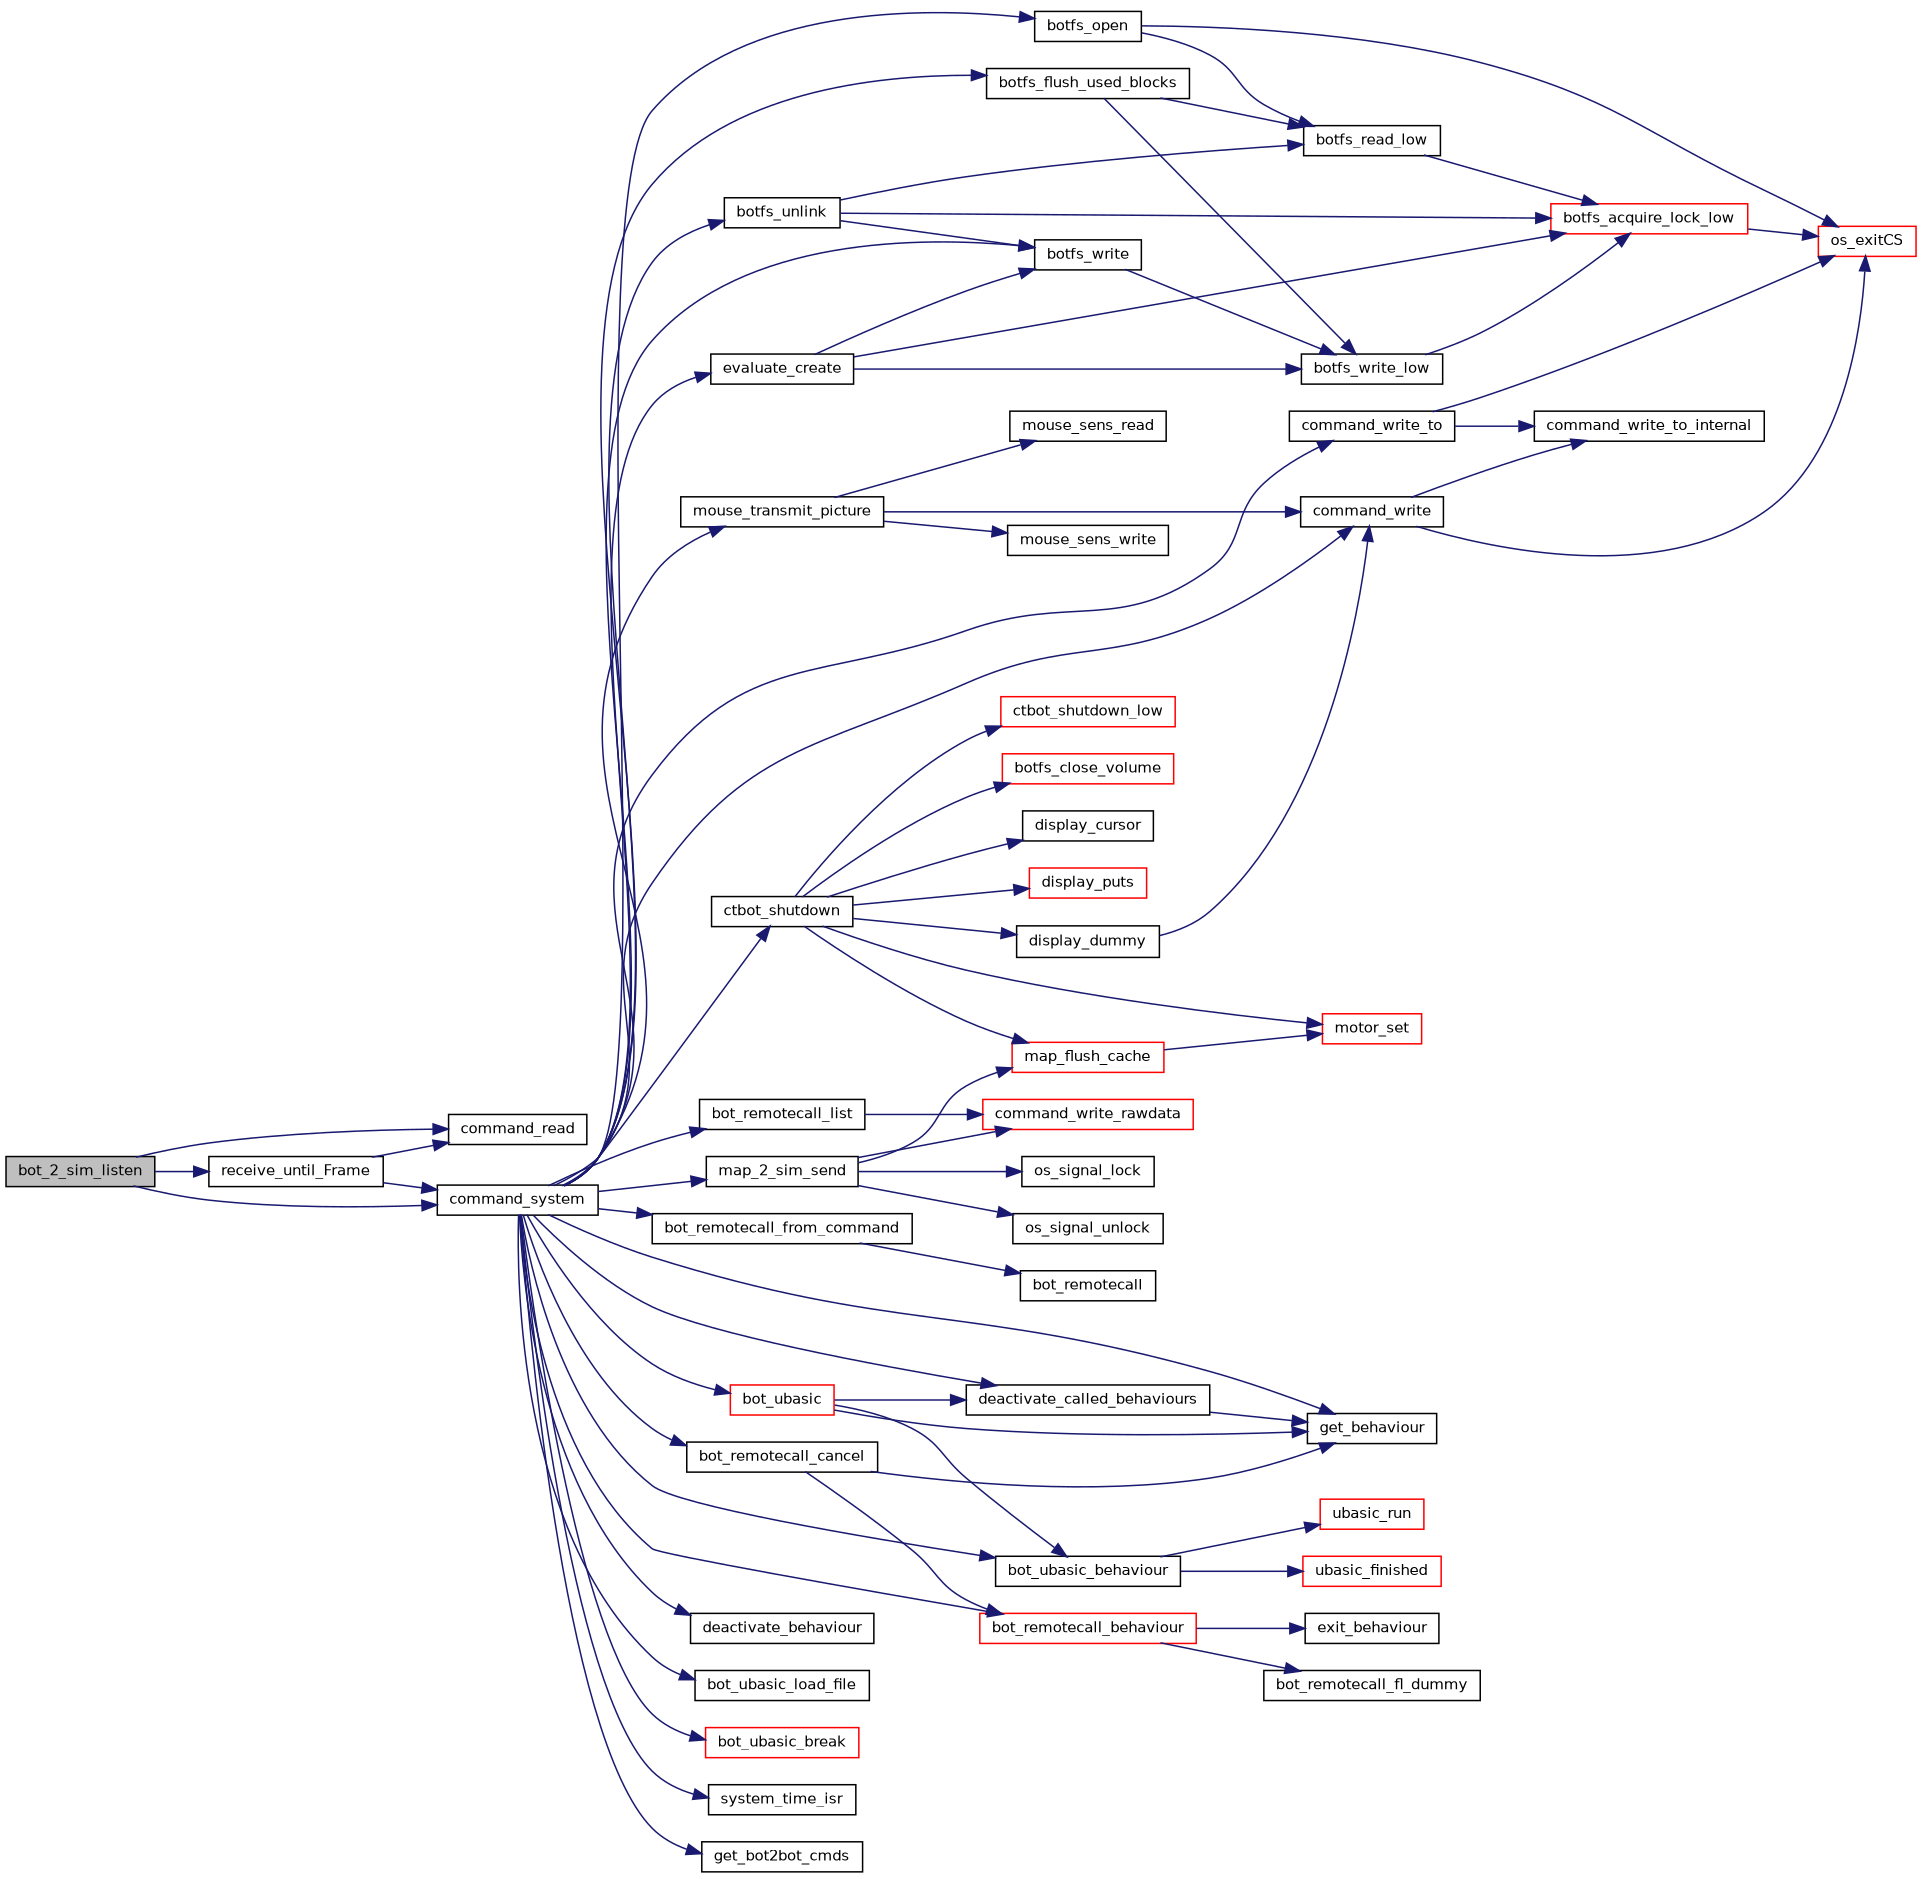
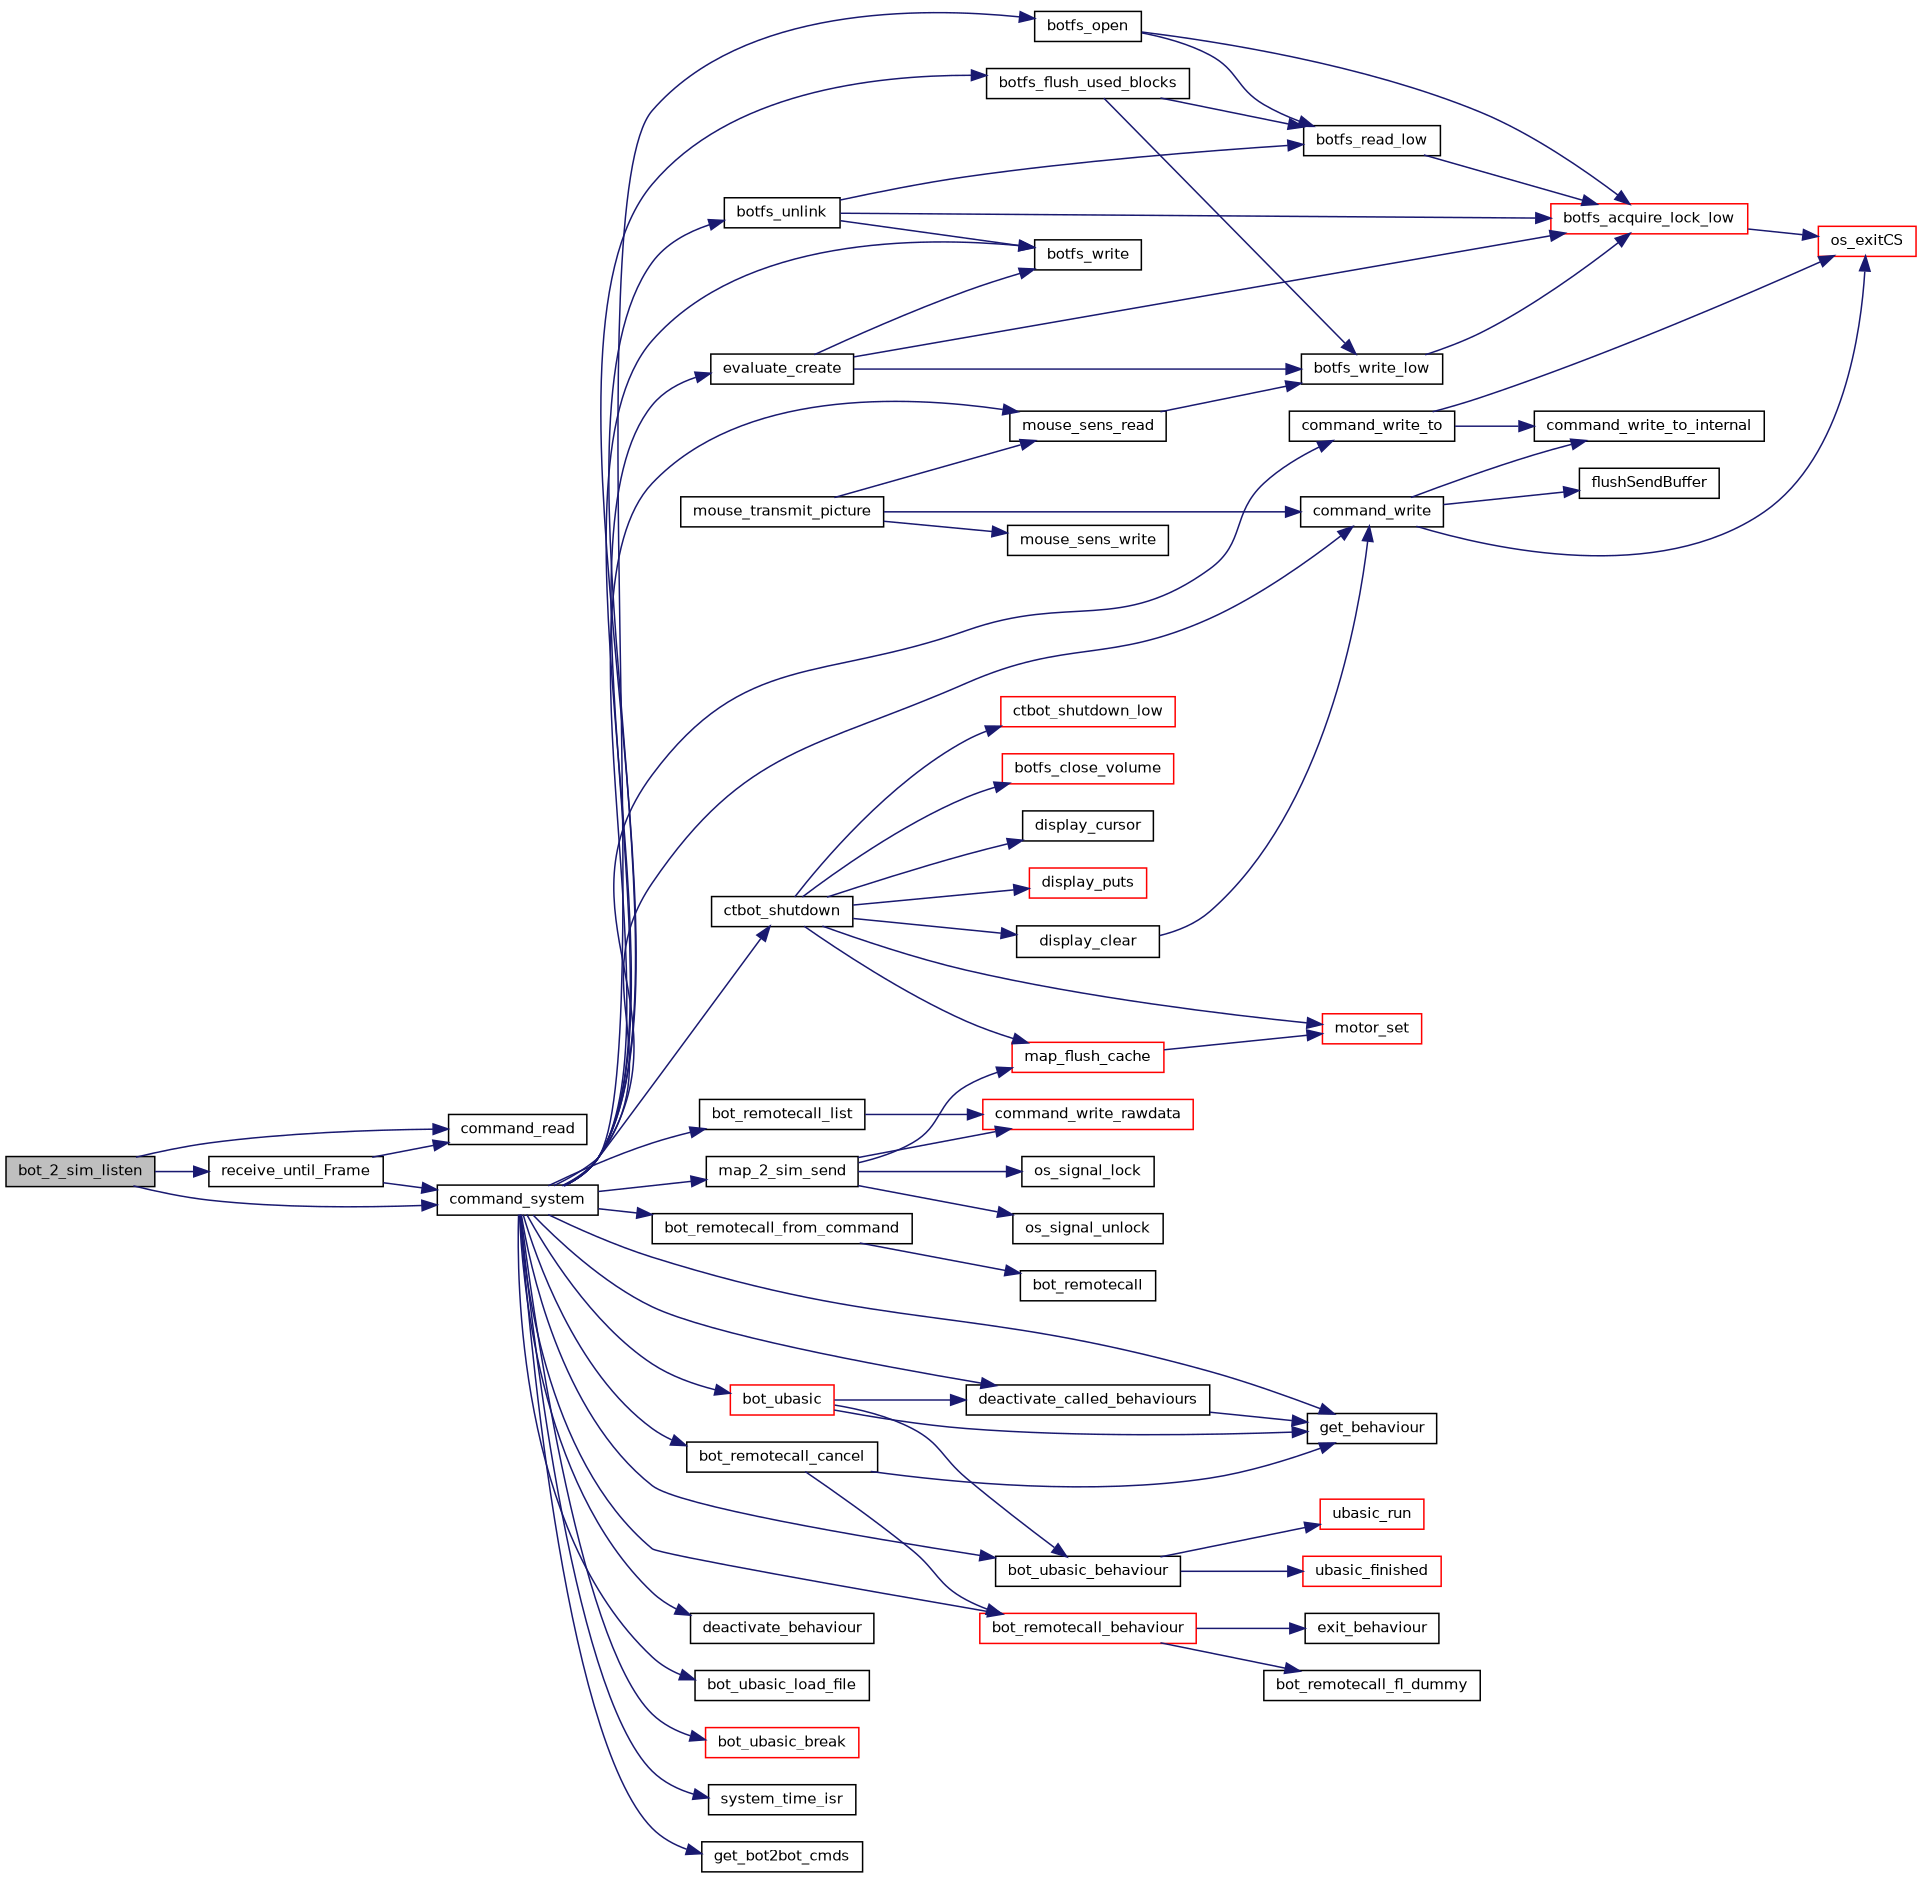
  digraph {
    fontname="DejaVu Sans"
    rankdir=LR
    node [color=black fillcolor=white fontname="DejaVu Sans" fontsize=10 shape=record style=filled]
    edge [color=midnightblue fontname="DejaVu Sans" fontsize=10 labelfontname=Helvetica labelfontsize=10 style=solid]
    n1 [fillcolor=grey75 fontcolor=black height=0.2 label=bot_2_sim_listen width=0.4]
    n2 [height=0.2 label=command_read width=0.4]
    n3 [height=0.2 label=command_system width=0.4]
    n4 [height=0.2 label=receive_until_Frame width=0.4]
    n5 [height=0.2 label=command_write width=0.4]
    n6 [height=0.2 label=command_write_to width=0.4]
    n7 [height=0.2 label=mouse_transmit_picture width=0.4]
    n8 [height=0.2 label=bot_remotecall_list width=0.4]
    n9 [height=0.2 label=bot_remotecall_from_command width=0.4]
    n10 [height=0.2 label=bot_remotecall_cancel width=0.4]
    n11 [height=0.2 label=get_behaviour width=0.4]
    n12 [color=red height=0.2 label=bot_remotecall_behaviour width=0.4]
    n13 [height=0.2 label=deactivate_called_behaviours width=0.4]
    n14 [height=0.2 label=map_2_sim_send width=0.4]
    n15 [height=0.2 label=ctbot_shutdown width=0.4]
    n16 [height=0.2 label=botfs_unlink width=0.4]
    n17 [height=0.2 label=botfs_write width=0.4]
    n18 [height=0.2 label=evaluate_create width=0.4]
    n19 [height=0.2 label=botfs_open width=0.4]
    n20 [height=0.2 label=bot_ubasic_behaviour width=0.4]
    n21 [height=0.2 label=deactivate_behaviour width=0.4]
    n22 [height=0.2 label=bot_ubasic_load_file width=0.4]
    n23 [height=0.2 label=botfs_flush_used_blocks width=0.4]
    n24 [color=red height=0.2 label=bot_ubasic width=0.4]
    n25 [color=red height=0.2 label=bot_ubasic_break width=0.4]
    n26 [height=0.2 label=system_time_isr width=0.4]
    n27 [height=0.2 label=get_bot2bot_cmds width=0.4]
    n28 [height=0.2 label=command_write_to_internal width=0.4]
+   n29 [height=0.2 label=flushSendBuffer width=0.4]
    n30 [color=red height=0.2 label=os_exitCS width=0.4]
    n31 [height=0.2 label=mouse_sens_write width=0.4]
    n32 [height=0.2 label=mouse_sens_read width=0.4]
    n33 [color=red height=0.2 label=command_write_rawdata width=0.4]
    n34 [height=0.2 label=bot_remotecall width=0.4]
    n35 [height=0.2 label=exit_behaviour width=0.4]
    n36 [height=0.2 label=bot_remotecall_fl_dummy width=0.4]
    n37 [color=red height=0.2 label=map_flush_cache width=0.4]
    n38 [height=0.2 label=os_signal_lock width=0.4]
    n39 [height=0.2 label=os_signal_unlock width=0.4]
    n40 [color=red height=0.2 label=motor_set width=0.4]
    n41 [color=red height=0.2 label=botfs_close_volume width=0.4]
-   n42 [height=0.2 label=display_dummy width=0.4]
+   n42 [height=0.2 label=display_clear width=0.4]
    n43 [height=0.2 label=display_cursor width=0.4]
    n44 [color=red height=0.2 label=display_puts width=0.4]
    n45 [color=red height=0.2 label=ctbot_shutdown_low width=0.4]
    n46 [color=red height=0.2 label=botfs_acquire_lock_low width=0.4]
    n47 [height=0.2 label=botfs_read_low width=0.4]
    n48 [height=0.2 label=botfs_write_low width=0.4]
    n49 [color=red height=0.2 label=ubasic_run width=0.4]
    n50 [color=red height=0.2 label=ubasic_finished width=0.4]
    n1 -> n2
    n1 -> n3
    n1 -> n4
    n3 -> n5
    n3 -> n6
-   n3 -> n7
+   n3 -> n32
    n3 -> n8
    n3 -> n9
    n3 -> n10
    n3 -> n11
    n3 -> n12
    n3 -> n13
    n3 -> n14
    n3 -> n15
    n3 -> n16
    n3 -> n17
    n3 -> n18
    n3 -> n19
    n3 -> n20
    n3 -> n21
    n3 -> n22
    n3 -> n23
    n3 -> n24
    n3 -> n25
    n3 -> n26
    n3 -> n27
    n4 -> n2
    n4 -> n3
    n5 -> n28
+   n5 -> n29
    n5 -> n30
    n6 -> n28
    n6 -> n30
    n7 -> n5
    n7 -> n31
    n7 -> n32
    n8 -> n33
    n9 -> n34
    n10 -> n11
    n10 -> n12
    n12 -> n35
    n12 -> n36
    n13 -> n11
    n14 -> n33
    n14 -> n37
    n14 -> n38
    n14 -> n39
    n15 -> n37
    n15 -> n40
    n15 -> n41
    n15 -> n42
    n15 -> n43
    n15 -> n44
    n15 -> n45
    n16 -> n17
    n16 -> n46
    n16 -> n47
-   n17 -> n48
+   n32 -> n48
    n18 -> n17
    n18 -> n46
    n18 -> n48
-   n19 -> n30
+   n19 -> n46
    n19 -> n47
    n20 -> n49
    n20 -> n50
    n23 -> n47
    n23 -> n48
    n24 -> n11
    n24 -> n13
    n24 -> n20
    n37 -> n40
    n42 -> n5
    n46 -> n30
    n47 -> n46
    n48 -> n46
  }
